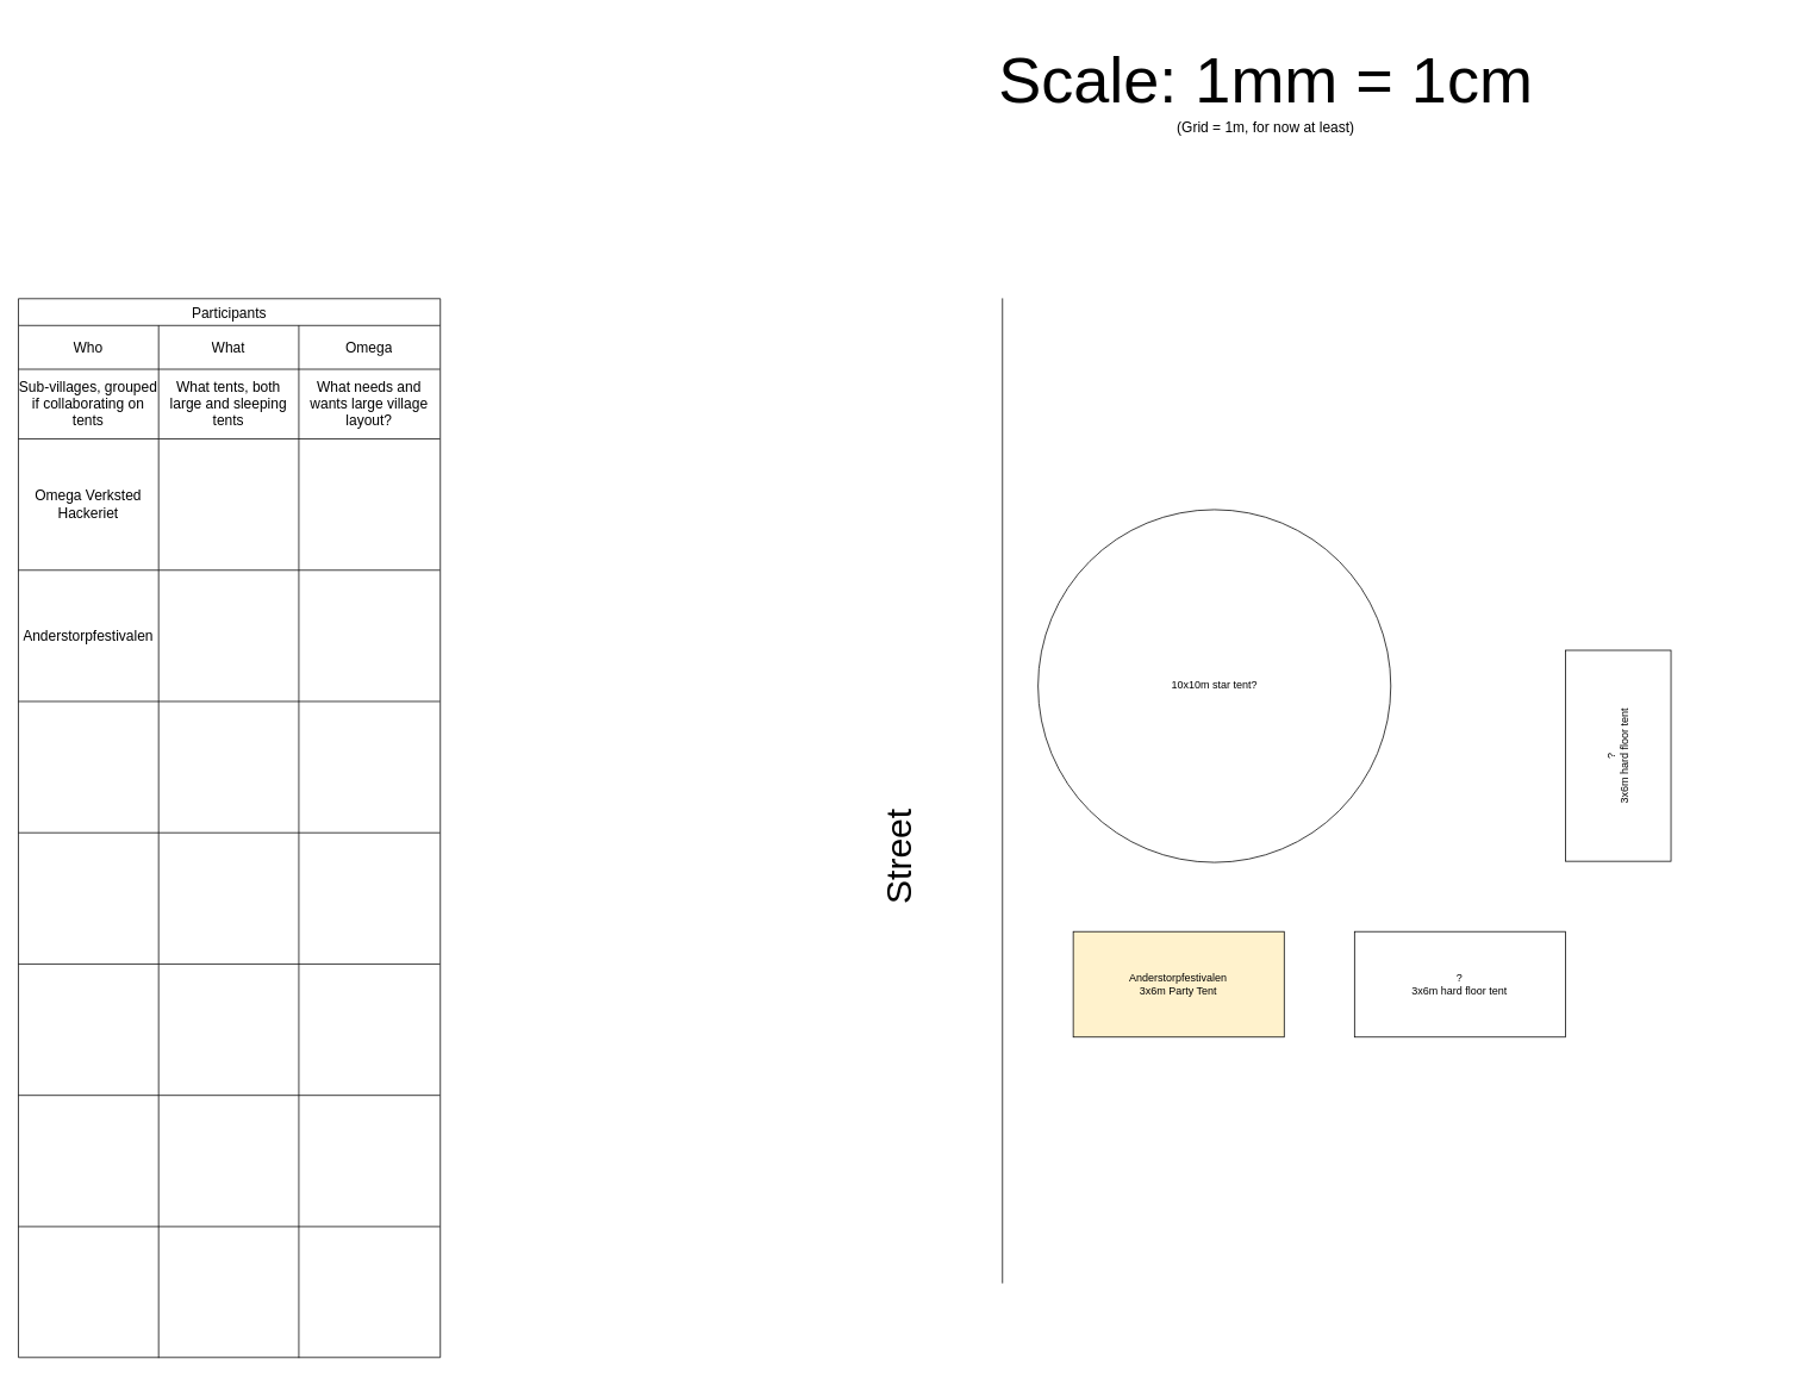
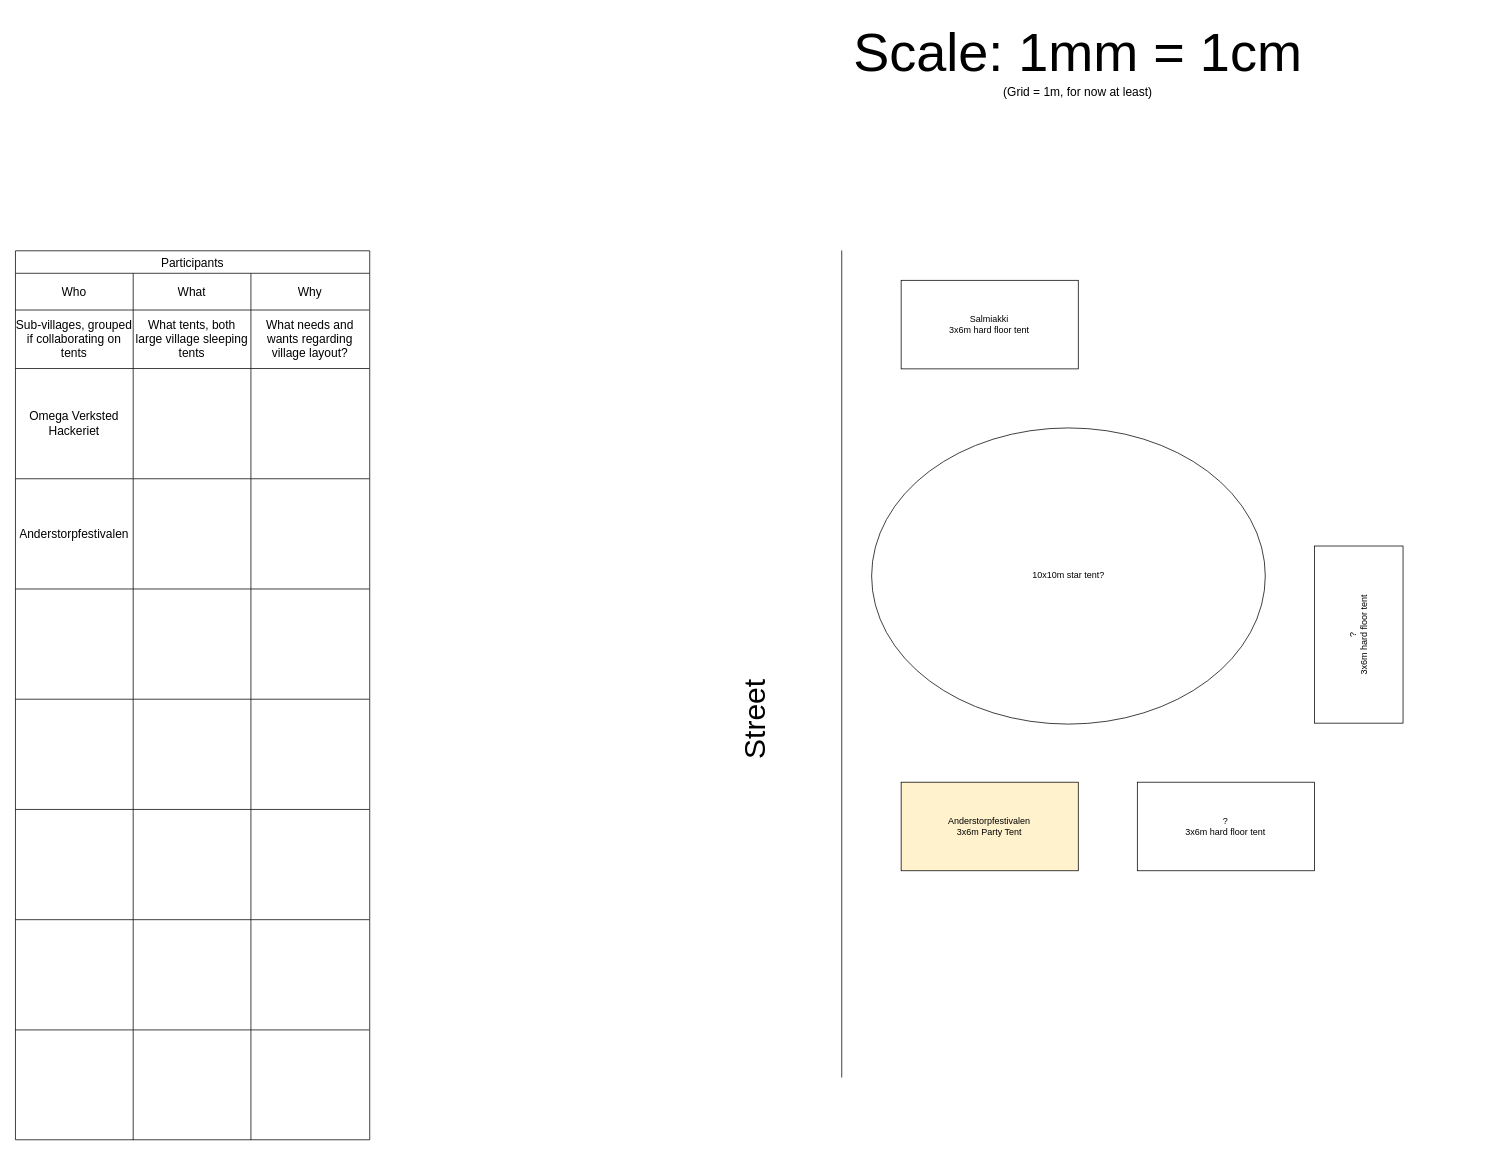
  <mxCell id="0" />
  <mxCell id="1" parent="0" />
- <mxCell id="3" value="&lt;div&gt;&lt;font style=&quot;font-size: 72px;&quot;&gt;Scale: 1mm = 1cm&lt;/font&gt;&lt;/div&gt;&lt;div&gt;&lt;font size=&quot;3&quot;&gt;(Grid = 1m, for now at least)&lt;/font&gt;&lt;/div&gt;" style="text;html=1;align=center;verticalAlign=middle;whiteSpace=wrap;rounded=0;" vertex="1" parent="1"><mxGeometry x="866.26" y="40" width="1102.36" height="116.63" as="geometry" /></mxCell>
+ <mxCell id="2" value="Salmiakki&lt;br&gt;3x6m hard floor tent" style="rounded=0;whiteSpace=wrap;html=1;" vertex="1" parent="1"><mxGeometry x="1201.22" y="372.85" width="236.22" height="118.11" as="geometry" /></mxCell>
+ <mxCell id="3" value="&lt;div&gt;&lt;font style=&quot;font-size: 72px;&quot;&gt;Scale: 1mm = 1cm&lt;/font&gt;&lt;/div&gt;&lt;div&gt;&lt;font size=&quot;3&quot;&gt;(Grid = 1m, for now at least)&lt;/font&gt;&lt;/div&gt;" style="text;html=1;align=center;verticalAlign=middle;whiteSpace=wrap;rounded=0;" vertex="1" parent="1"><mxGeometry x="886.26" y="20" width="1102.36" height="116.63" as="geometry" /></mxCell>
  <mxCell id="4" value="?&lt;br&gt;3x6m hard floor tent" style="rounded=0;whiteSpace=wrap;html=1;rotation=-90;" vertex="1" parent="1"><mxGeometry x="1693.35" y="786.24" width="236.22" height="118.11" as="geometry" /></mxCell>
  <mxCell id="5" value="?&lt;br&gt;3x6m hard floor tent" style="rounded=0;whiteSpace=wrap;html=1;" vertex="1" parent="1"><mxGeometry x="1516.18" y="1042.14" width="236.22" height="118.11" as="geometry" /></mxCell>
- <mxCell id="6" value="10x10m star tent?" style="ellipse;whiteSpace=wrap;html=1;aspect=fixed;" vertex="1" parent="1"><mxGeometry x="1161.85" y="569.7" width="394.96" height="394.96" as="geometry" /></mxCell>
+ <mxCell id="6" value="10x10m star tent?" style="ellipse;whiteSpace=wrap;html=1;aspect=fixed;" vertex="1" parent="1"><mxGeometry x="1161.85" y="569.7" width="525" height="394.96" as="geometry" /></mxCell>
  <mxCell id="7" value="" style="endArrow=none;html=1;rounded=0;" edge="1" parent="1"><mxGeometry width="50" height="50" relative="1" as="geometry"><mxPoint x="1122" y="1436" as="sourcePoint" /><mxPoint x="1122" y="333" as="targetPoint" /></mxGeometry></mxCell>
  <mxCell id="8" value="&lt;font style=&quot;font-size: 40px;&quot;&gt;Street&lt;/font&gt;" style="text;html=1;align=center;verticalAlign=middle;whiteSpace=wrap;rounded=0;rotation=-90;" vertex="1" parent="1"><mxGeometry x="925.63" y="924.03" width="157.74" height="69.34" as="geometry" /></mxCell>
  <mxCell id="9" value="Anderstorpfestivalen&lt;br&gt;3x6m Party Tent" style="rounded=0;whiteSpace=wrap;html=1;fillColor=#fff2cc;" vertex="1" parent="1"><mxGeometry x="1201.22" y="1042.14" width="236.22" height="118.11" as="geometry" /></mxCell>
  <mxCell id="10" value="Participants" style="shape=table;startSize=30;container=1;collapsible=0;childLayout=tableLayout;strokeColor=default;fontSize=16;" vertex="1" parent="1"><mxGeometry x="20.12" y="333.48" width="472.44" height="1185.51" as="geometry" /></mxCell>
  <mxCell id="11" value="" style="shape=tableRow;horizontal=0;startSize=0;swimlaneHead=0;swimlaneBody=0;strokeColor=inherit;top=0;left=0;bottom=0;right=0;collapsible=0;dropTarget=0;fillColor=none;points=[[0,0.5],[1,0.5]];portConstraint=eastwest;fontSize=16;" vertex="1" parent="10"><mxGeometry y="30" width="472.44" height="49" as="geometry" /></mxCell>
  <mxCell id="12" value="Who" style="shape=partialRectangle;html=1;whiteSpace=wrap;connectable=0;strokeColor=inherit;overflow=hidden;fillColor=none;top=0;left=0;bottom=0;right=0;pointerEvents=1;fontSize=16;" vertex="1" parent="11"><mxGeometry width="157" height="49" as="geometry"><mxRectangle width="157" height="49" as="alternateBounds" /></mxGeometry></mxCell>
  <mxCell id="13" value="What" style="shape=partialRectangle;html=1;whiteSpace=wrap;connectable=0;strokeColor=inherit;overflow=hidden;fillColor=none;top=0;left=0;bottom=0;right=0;pointerEvents=1;fontSize=16;" vertex="1" parent="11"><mxGeometry x="157" width="157" height="49" as="geometry"><mxRectangle width="157" height="49" as="alternateBounds" /></mxGeometry></mxCell>
- <mxCell id="14" value="Omega" style="shape=partialRectangle;html=1;whiteSpace=wrap;connectable=0;strokeColor=inherit;overflow=hidden;fillColor=none;top=0;left=0;bottom=0;right=0;pointerEvents=1;fontSize=16;" vertex="1" parent="11"><mxGeometry x="314" width="158" height="49" as="geometry"><mxRectangle width="158" height="49" as="alternateBounds" /></mxGeometry></mxCell>
+ <mxCell id="14" value="Why" style="shape=partialRectangle;html=1;whiteSpace=wrap;connectable=0;strokeColor=inherit;overflow=hidden;fillColor=none;top=0;left=0;bottom=0;right=0;pointerEvents=1;fontSize=16;" vertex="1" parent="11"><mxGeometry x="314" width="158" height="49" as="geometry"><mxRectangle width="158" height="49" as="alternateBounds" /></mxGeometry></mxCell>
  <mxCell id="15" value="" style="shape=tableRow;horizontal=0;startSize=0;swimlaneHead=0;swimlaneBody=0;strokeColor=inherit;top=0;left=0;bottom=0;right=0;collapsible=0;dropTarget=0;fillColor=none;points=[[0,0.5],[1,0.5]];portConstraint=eastwest;fontSize=16;" vertex="1" parent="10"><mxGeometry y="79" width="472.44" height="78" as="geometry" /></mxCell>
  <mxCell id="16" value="Sub-villages, grouped if collaborating on tents" style="shape=partialRectangle;html=1;whiteSpace=wrap;connectable=0;strokeColor=inherit;overflow=hidden;fillColor=none;top=0;left=0;bottom=0;right=0;pointerEvents=1;fontSize=16;" vertex="1" parent="15"><mxGeometry width="157" height="78" as="geometry"><mxRectangle width="157" height="78" as="alternateBounds" /></mxGeometry></mxCell>
- <mxCell id="17" value="What tents, both large and sleeping tents" style="shape=partialRectangle;html=1;whiteSpace=wrap;connectable=0;strokeColor=inherit;overflow=hidden;fillColor=none;top=0;left=0;bottom=0;right=0;pointerEvents=1;fontSize=16;" vertex="1" parent="15"><mxGeometry x="157" width="157" height="78" as="geometry"><mxRectangle width="157" height="78" as="alternateBounds" /></mxGeometry></mxCell>
- <mxCell id="18" value="What needs and wants large village layout?" style="shape=partialRectangle;html=1;whiteSpace=wrap;connectable=0;strokeColor=inherit;overflow=hidden;fillColor=none;top=0;left=0;bottom=0;right=0;pointerEvents=1;fontSize=16;" vertex="1" parent="15"><mxGeometry x="314" width="158" height="78" as="geometry"><mxRectangle width="158" height="78" as="alternateBounds" /></mxGeometry></mxCell>
+ <mxCell id="17" value="What tents, both large village sleeping tents" style="shape=partialRectangle;html=1;whiteSpace=wrap;connectable=0;strokeColor=inherit;overflow=hidden;fillColor=none;top=0;left=0;bottom=0;right=0;pointerEvents=1;fontSize=16;" vertex="1" parent="15"><mxGeometry x="157" width="157" height="78" as="geometry"><mxRectangle width="157" height="78" as="alternateBounds" /></mxGeometry></mxCell>
+ <mxCell id="18" value="What needs and wants regarding village layout?" style="shape=partialRectangle;html=1;whiteSpace=wrap;connectable=0;strokeColor=inherit;overflow=hidden;fillColor=none;top=0;left=0;bottom=0;right=0;pointerEvents=1;fontSize=16;" vertex="1" parent="15"><mxGeometry x="314" width="158" height="78" as="geometry"><mxRectangle width="158" height="78" as="alternateBounds" /></mxGeometry></mxCell>
  <mxCell id="19" value="" style="shape=tableRow;horizontal=0;startSize=0;swimlaneHead=0;swimlaneBody=0;strokeColor=inherit;top=0;left=0;bottom=0;right=0;collapsible=0;dropTarget=0;fillColor=none;points=[[0,0.5],[1,0.5]];portConstraint=eastwest;fontSize=16;" vertex="1" parent="10"><mxGeometry y="157" width="472.44" height="147" as="geometry" /></mxCell>
  <mxCell id="20" value="&lt;div&gt;Omega Verksted&lt;/div&gt;&lt;div&gt;Hackeriet&lt;/div&gt;" style="shape=partialRectangle;html=1;whiteSpace=wrap;connectable=0;strokeColor=inherit;overflow=hidden;fillColor=none;top=0;left=0;bottom=0;right=0;pointerEvents=1;fontSize=16;" vertex="1" parent="19"><mxGeometry width="157" height="147" as="geometry"><mxRectangle width="157" height="147" as="alternateBounds" /></mxGeometry></mxCell>
  <mxCell id="21" value="" style="shape=partialRectangle;html=1;whiteSpace=wrap;connectable=0;strokeColor=inherit;overflow=hidden;fillColor=none;top=0;left=0;bottom=0;right=0;pointerEvents=1;fontSize=16;" vertex="1" parent="19"><mxGeometry x="157" width="157" height="147" as="geometry"><mxRectangle width="157" height="147" as="alternateBounds" /></mxGeometry></mxCell>
  <mxCell id="22" value="" style="shape=partialRectangle;html=1;whiteSpace=wrap;connectable=0;strokeColor=inherit;overflow=hidden;fillColor=none;top=0;left=0;bottom=0;right=0;pointerEvents=1;fontSize=16;" vertex="1" parent="19"><mxGeometry x="314" width="158" height="147" as="geometry"><mxRectangle width="158" height="147" as="alternateBounds" /></mxGeometry></mxCell>
  <mxCell id="23" value="" style="shape=tableRow;horizontal=0;startSize=0;swimlaneHead=0;swimlaneBody=0;strokeColor=inherit;top=0;left=0;bottom=0;right=0;collapsible=0;dropTarget=0;fillColor=none;points=[[0,0.5],[1,0.5]];portConstraint=eastwest;fontSize=16;" vertex="1" parent="10"><mxGeometry y="304" width="472.44" height="147" as="geometry" /></mxCell>
  <mxCell id="24" value="Anderstorpfestivalen" style="shape=partialRectangle;html=1;whiteSpace=wrap;connectable=0;strokeColor=inherit;overflow=hidden;fillColor=none;top=0;left=0;bottom=0;right=0;pointerEvents=1;fontSize=16;" vertex="1" parent="23"><mxGeometry width="157" height="147" as="geometry"><mxRectangle width="157" height="147" as="alternateBounds" /></mxGeometry></mxCell>
  <mxCell id="25" value="" style="shape=partialRectangle;html=1;whiteSpace=wrap;connectable=0;strokeColor=inherit;overflow=hidden;fillColor=none;top=0;left=0;bottom=0;right=0;pointerEvents=1;fontSize=16;" vertex="1" parent="23"><mxGeometry x="157" width="157" height="147" as="geometry"><mxRectangle width="157" height="147" as="alternateBounds" /></mxGeometry></mxCell>
  <mxCell id="26" value="" style="shape=partialRectangle;html=1;whiteSpace=wrap;connectable=0;strokeColor=inherit;overflow=hidden;fillColor=none;top=0;left=0;bottom=0;right=0;pointerEvents=1;fontSize=16;" vertex="1" parent="23"><mxGeometry x="314" width="158" height="147" as="geometry"><mxRectangle width="158" height="147" as="alternateBounds" /></mxGeometry></mxCell>
  <mxCell id="27" value="" style="shape=tableRow;horizontal=0;startSize=0;swimlaneHead=0;swimlaneBody=0;strokeColor=inherit;top=0;left=0;bottom=0;right=0;collapsible=0;dropTarget=0;fillColor=none;points=[[0,0.5],[1,0.5]];portConstraint=eastwest;fontSize=16;" vertex="1" parent="10"><mxGeometry y="451" width="472.44" height="147" as="geometry" /></mxCell>
  <mxCell id="28" value="" style="shape=partialRectangle;html=1;whiteSpace=wrap;connectable=0;strokeColor=inherit;overflow=hidden;fillColor=none;top=0;left=0;bottom=0;right=0;pointerEvents=1;fontSize=16;" vertex="1" parent="27"><mxGeometry width="157" height="147" as="geometry"><mxRectangle width="157" height="147" as="alternateBounds" /></mxGeometry></mxCell>
  <mxCell id="29" value="" style="shape=partialRectangle;html=1;whiteSpace=wrap;connectable=0;strokeColor=inherit;overflow=hidden;fillColor=none;top=0;left=0;bottom=0;right=0;pointerEvents=1;fontSize=16;" vertex="1" parent="27"><mxGeometry x="157" width="157" height="147" as="geometry"><mxRectangle width="157" height="147" as="alternateBounds" /></mxGeometry></mxCell>
  <mxCell id="30" value="" style="shape=partialRectangle;html=1;whiteSpace=wrap;connectable=0;strokeColor=inherit;overflow=hidden;fillColor=none;top=0;left=0;bottom=0;right=0;pointerEvents=1;fontSize=16;" vertex="1" parent="27"><mxGeometry x="314" width="158" height="147" as="geometry"><mxRectangle width="158" height="147" as="alternateBounds" /></mxGeometry></mxCell>
  <mxCell id="31" value="" style="shape=tableRow;horizontal=0;startSize=0;swimlaneHead=0;swimlaneBody=0;strokeColor=inherit;top=0;left=0;bottom=0;right=0;collapsible=0;dropTarget=0;fillColor=none;points=[[0,0.5],[1,0.5]];portConstraint=eastwest;fontSize=16;" vertex="1" parent="10"><mxGeometry y="598" width="472.44" height="147" as="geometry" /></mxCell>
  <mxCell id="32" value="" style="shape=partialRectangle;html=1;whiteSpace=wrap;connectable=0;strokeColor=inherit;overflow=hidden;fillColor=none;top=0;left=0;bottom=0;right=0;pointerEvents=1;fontSize=16;" vertex="1" parent="31"><mxGeometry width="157" height="147" as="geometry"><mxRectangle width="157" height="147" as="alternateBounds" /></mxGeometry></mxCell>
  <mxCell id="33" value="" style="shape=partialRectangle;html=1;whiteSpace=wrap;connectable=0;strokeColor=inherit;overflow=hidden;fillColor=none;top=0;left=0;bottom=0;right=0;pointerEvents=1;fontSize=16;" vertex="1" parent="31"><mxGeometry x="157" width="157" height="147" as="geometry"><mxRectangle width="157" height="147" as="alternateBounds" /></mxGeometry></mxCell>
  <mxCell id="34" value="" style="shape=partialRectangle;html=1;whiteSpace=wrap;connectable=0;strokeColor=inherit;overflow=hidden;fillColor=none;top=0;left=0;bottom=0;right=0;pointerEvents=1;fontSize=16;" vertex="1" parent="31"><mxGeometry x="314" width="158" height="147" as="geometry"><mxRectangle width="158" height="147" as="alternateBounds" /></mxGeometry></mxCell>
  <mxCell id="35" value="" style="shape=tableRow;horizontal=0;startSize=0;swimlaneHead=0;swimlaneBody=0;strokeColor=inherit;top=0;left=0;bottom=0;right=0;collapsible=0;dropTarget=0;fillColor=none;points=[[0,0.5],[1,0.5]];portConstraint=eastwest;fontSize=16;" vertex="1" parent="10"><mxGeometry y="745" width="472.44" height="147" as="geometry" /></mxCell>
  <mxCell id="36" value="" style="shape=partialRectangle;html=1;whiteSpace=wrap;connectable=0;strokeColor=inherit;overflow=hidden;fillColor=none;top=0;left=0;bottom=0;right=0;pointerEvents=1;fontSize=16;" vertex="1" parent="35"><mxGeometry width="157" height="147" as="geometry"><mxRectangle width="157" height="147" as="alternateBounds" /></mxGeometry></mxCell>
  <mxCell id="37" value="" style="shape=partialRectangle;html=1;whiteSpace=wrap;connectable=0;strokeColor=inherit;overflow=hidden;fillColor=none;top=0;left=0;bottom=0;right=0;pointerEvents=1;fontSize=16;" vertex="1" parent="35"><mxGeometry x="157" width="157" height="147" as="geometry"><mxRectangle width="157" height="147" as="alternateBounds" /></mxGeometry></mxCell>
  <mxCell id="38" value="" style="shape=partialRectangle;html=1;whiteSpace=wrap;connectable=0;strokeColor=inherit;overflow=hidden;fillColor=none;top=0;left=0;bottom=0;right=0;pointerEvents=1;fontSize=16;" vertex="1" parent="35"><mxGeometry x="314" width="158" height="147" as="geometry"><mxRectangle width="158" height="147" as="alternateBounds" /></mxGeometry></mxCell>
  <mxCell id="39" value="" style="shape=tableRow;horizontal=0;startSize=0;swimlaneHead=0;swimlaneBody=0;strokeColor=inherit;top=0;left=0;bottom=0;right=0;collapsible=0;dropTarget=0;fillColor=none;points=[[0,0.5],[1,0.5]];portConstraint=eastwest;fontSize=16;" vertex="1" parent="10"><mxGeometry y="892" width="472.44" height="147" as="geometry" /></mxCell>
  <mxCell id="40" value="" style="shape=partialRectangle;html=1;whiteSpace=wrap;connectable=0;strokeColor=inherit;overflow=hidden;fillColor=none;top=0;left=0;bottom=0;right=0;pointerEvents=1;fontSize=16;" vertex="1" parent="39"><mxGeometry width="157" height="147" as="geometry"><mxRectangle width="157" height="147" as="alternateBounds" /></mxGeometry></mxCell>
  <mxCell id="41" value="" style="shape=partialRectangle;html=1;whiteSpace=wrap;connectable=0;strokeColor=inherit;overflow=hidden;fillColor=none;top=0;left=0;bottom=0;right=0;pointerEvents=1;fontSize=16;" vertex="1" parent="39"><mxGeometry x="157" width="157" height="147" as="geometry"><mxRectangle width="157" height="147" as="alternateBounds" /></mxGeometry></mxCell>
  <mxCell id="42" value="" style="shape=partialRectangle;html=1;whiteSpace=wrap;connectable=0;strokeColor=inherit;overflow=hidden;fillColor=none;top=0;left=0;bottom=0;right=0;pointerEvents=1;fontSize=16;" vertex="1" parent="39"><mxGeometry x="314" width="158" height="147" as="geometry"><mxRectangle width="158" height="147" as="alternateBounds" /></mxGeometry></mxCell>
  <mxCell id="43" value="" style="shape=tableRow;horizontal=0;startSize=0;swimlaneHead=0;swimlaneBody=0;strokeColor=inherit;top=0;left=0;bottom=0;right=0;collapsible=0;dropTarget=0;fillColor=none;points=[[0,0.5],[1,0.5]];portConstraint=eastwest;fontSize=16;" vertex="1" parent="10"><mxGeometry y="1039" width="472.44" height="147" as="geometry" /></mxCell>
  <mxCell id="44" value="" style="shape=partialRectangle;html=1;whiteSpace=wrap;connectable=0;strokeColor=inherit;overflow=hidden;fillColor=none;top=0;left=0;bottom=0;right=0;pointerEvents=1;fontSize=16;" vertex="1" parent="43"><mxGeometry width="157" height="147" as="geometry"><mxRectangle width="157" height="147" as="alternateBounds" /></mxGeometry></mxCell>
  <mxCell id="45" value="" style="shape=partialRectangle;html=1;whiteSpace=wrap;connectable=0;strokeColor=inherit;overflow=hidden;fillColor=none;top=0;left=0;bottom=0;right=0;pointerEvents=1;fontSize=16;" vertex="1" parent="43"><mxGeometry x="157" width="157" height="147" as="geometry"><mxRectangle width="157" height="147" as="alternateBounds" /></mxGeometry></mxCell>
  <mxCell id="46" value="" style="shape=partialRectangle;html=1;whiteSpace=wrap;connectable=0;strokeColor=inherit;overflow=hidden;fillColor=none;top=0;left=0;bottom=0;right=0;pointerEvents=1;fontSize=16;" vertex="1" parent="43"><mxGeometry x="314" width="158" height="147" as="geometry"><mxRectangle width="158" height="147" as="alternateBounds" /></mxGeometry></mxCell>
